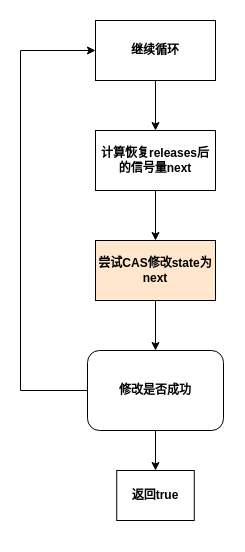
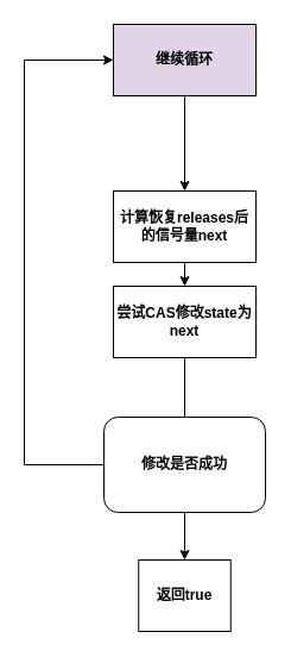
  <mxCell id="0" />
  <mxCell id="1" parent="0" />
  <mxCell id="2" style="edgeStyle=orthogonalEdgeStyle;rounded=0;orthogonalLoop=1;jettySize=auto;html=1;exitX=0.5;exitY=1;exitDx=0;exitDy=0;entryX=0.5;entryY=0;entryDx=0;entryDy=0;" edge="1" parent="1" source="3" target="5"><mxGeometry relative="1" as="geometry" /></mxCell>
- <mxCell id="3" value="&lt;b&gt;继续循环&lt;/b&gt;" style="rounded=0;whiteSpace=wrap;html=1;" vertex="1" parent="1"><mxGeometry x="95" y="20" width="120" height="60" as="geometry" /></mxCell>
+ <mxCell id="3" value="&lt;b&gt;继续循环&lt;/b&gt;" style="rounded=0;whiteSpace=wrap;html=1;fillColor=#e1d5e7;" vertex="1" parent="1"><mxGeometry x="95" y="20" width="120" height="60" as="geometry" /></mxCell>
  <mxCell id="4" style="edgeStyle=orthogonalEdgeStyle;rounded=0;orthogonalLoop=1;jettySize=auto;html=1;exitX=0.5;exitY=1;exitDx=0;exitDy=0;entryX=0.5;entryY=0;entryDx=0;entryDy=0;" edge="1" parent="1" source="5" target="7"><mxGeometry relative="1" as="geometry" /></mxCell>
- <mxCell id="5" value="&lt;b&gt;计算恢复releases后的信号量next&lt;/b&gt;" style="rounded=0;whiteSpace=wrap;html=1;" vertex="1" parent="1"><mxGeometry x="95" y="130" width="120" height="60" as="geometry" /></mxCell>
- <mxCell id="6" style="edgeStyle=orthogonalEdgeStyle;rounded=0;orthogonalLoop=1;jettySize=auto;html=1;exitX=0.5;exitY=1;exitDx=0;exitDy=0;entryX=0.5;entryY=0;entryDx=0;entryDy=0;" edge="1" parent="1" source="7" target="10"><mxGeometry relative="1" as="geometry" /></mxCell>
- <mxCell id="7" value="&lt;b&gt;尝试CAS修改state为next&lt;/b&gt;" style="rounded=0;whiteSpace=wrap;html=1;fillColor=#ffe6cc;" vertex="1" parent="1"><mxGeometry x="95" y="240" width="120" height="60" as="geometry" /></mxCell>
+ <mxCell id="5" value="&lt;b&gt;计算恢复releases后的信号量next&lt;/b&gt;" style="rounded=0;whiteSpace=wrap;html=1;" vertex="1" parent="1"><mxGeometry x="95" y="160" width="120" height="60" as="geometry" /></mxCell>
+ <mxCell id="6" style="edgeStyle=orthogonalEdgeStyle;rounded=0;orthogonalLoop=1;jettySize=auto;html=1;exitX=0.5;exitY=1;exitDx=0;exitDy=0;entryX=0.5;entryY=0;entryDx=0;entryDy=0;endArrow=none;" edge="1" parent="1" source="7" target="10"><mxGeometry relative="1" as="geometry" /></mxCell>
+ <mxCell id="7" value="&lt;b&gt;尝试CAS修改state为next&lt;/b&gt;" style="rounded=0;whiteSpace=wrap;html=1;" vertex="1" parent="1"><mxGeometry x="95" y="240" width="120" height="60" as="geometry" /></mxCell>
  <mxCell id="8" style="edgeStyle=orthogonalEdgeStyle;rounded=0;orthogonalLoop=1;jettySize=auto;html=1;exitX=0.5;exitY=1;exitDx=0;exitDy=0;entryX=0.5;entryY=0;entryDx=0;entryDy=0;" edge="1" parent="1" source="10" target="11"><mxGeometry relative="1" as="geometry" /></mxCell>
  <mxCell id="9" style="edgeStyle=orthogonalEdgeStyle;rounded=0;orthogonalLoop=1;jettySize=auto;html=1;exitX=0;exitY=0.5;exitDx=0;exitDy=0;entryX=0;entryY=0.5;entryDx=0;entryDy=0;" edge="1" parent="1" source="10" target="3"><mxGeometry relative="1" as="geometry"><Array as="points"><mxPoint x="20" y="390" /><mxPoint x="20" y="50" /></Array></mxGeometry></mxCell>
  <mxCell id="10" value="&lt;b&gt;修改是否成功&lt;/b&gt;" style="whiteSpace=wrap;html=1;rounded=1;" vertex="1" parent="1"><mxGeometry x="87" y="350" width="136" height="80" as="geometry" /></mxCell>
- <mxCell id="11" value="&lt;b&gt;返回true&lt;br&gt;&lt;/b&gt;" style="rounded=0;whiteSpace=wrap;html=1;" vertex="1" parent="1"><mxGeometry x="116.25" y="470" width="77.5" height="50" as="geometry" /></mxCell>
+ <mxCell id="11" value="&lt;b&gt;返回true&lt;br&gt;&lt;/b&gt;" style="rounded=0;whiteSpace=wrap;html=1;" vertex="1" parent="1"><mxGeometry x="116.25" y="470" width="77.5" height="60" as="geometry" /></mxCell>
